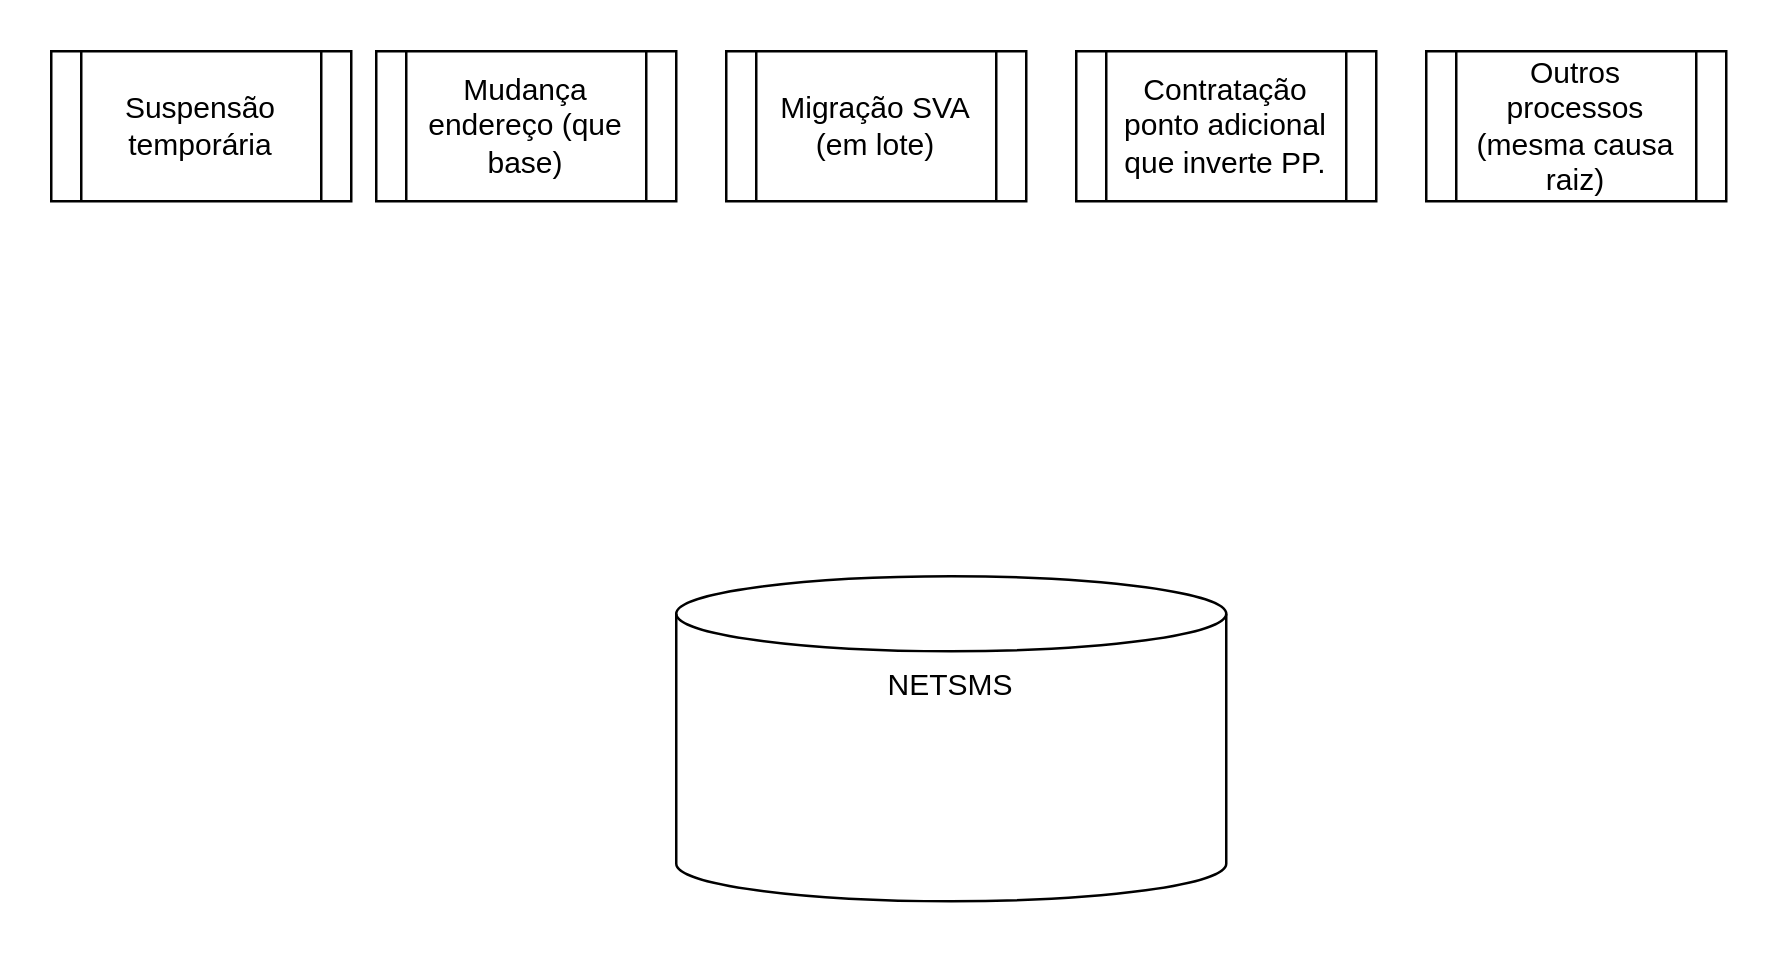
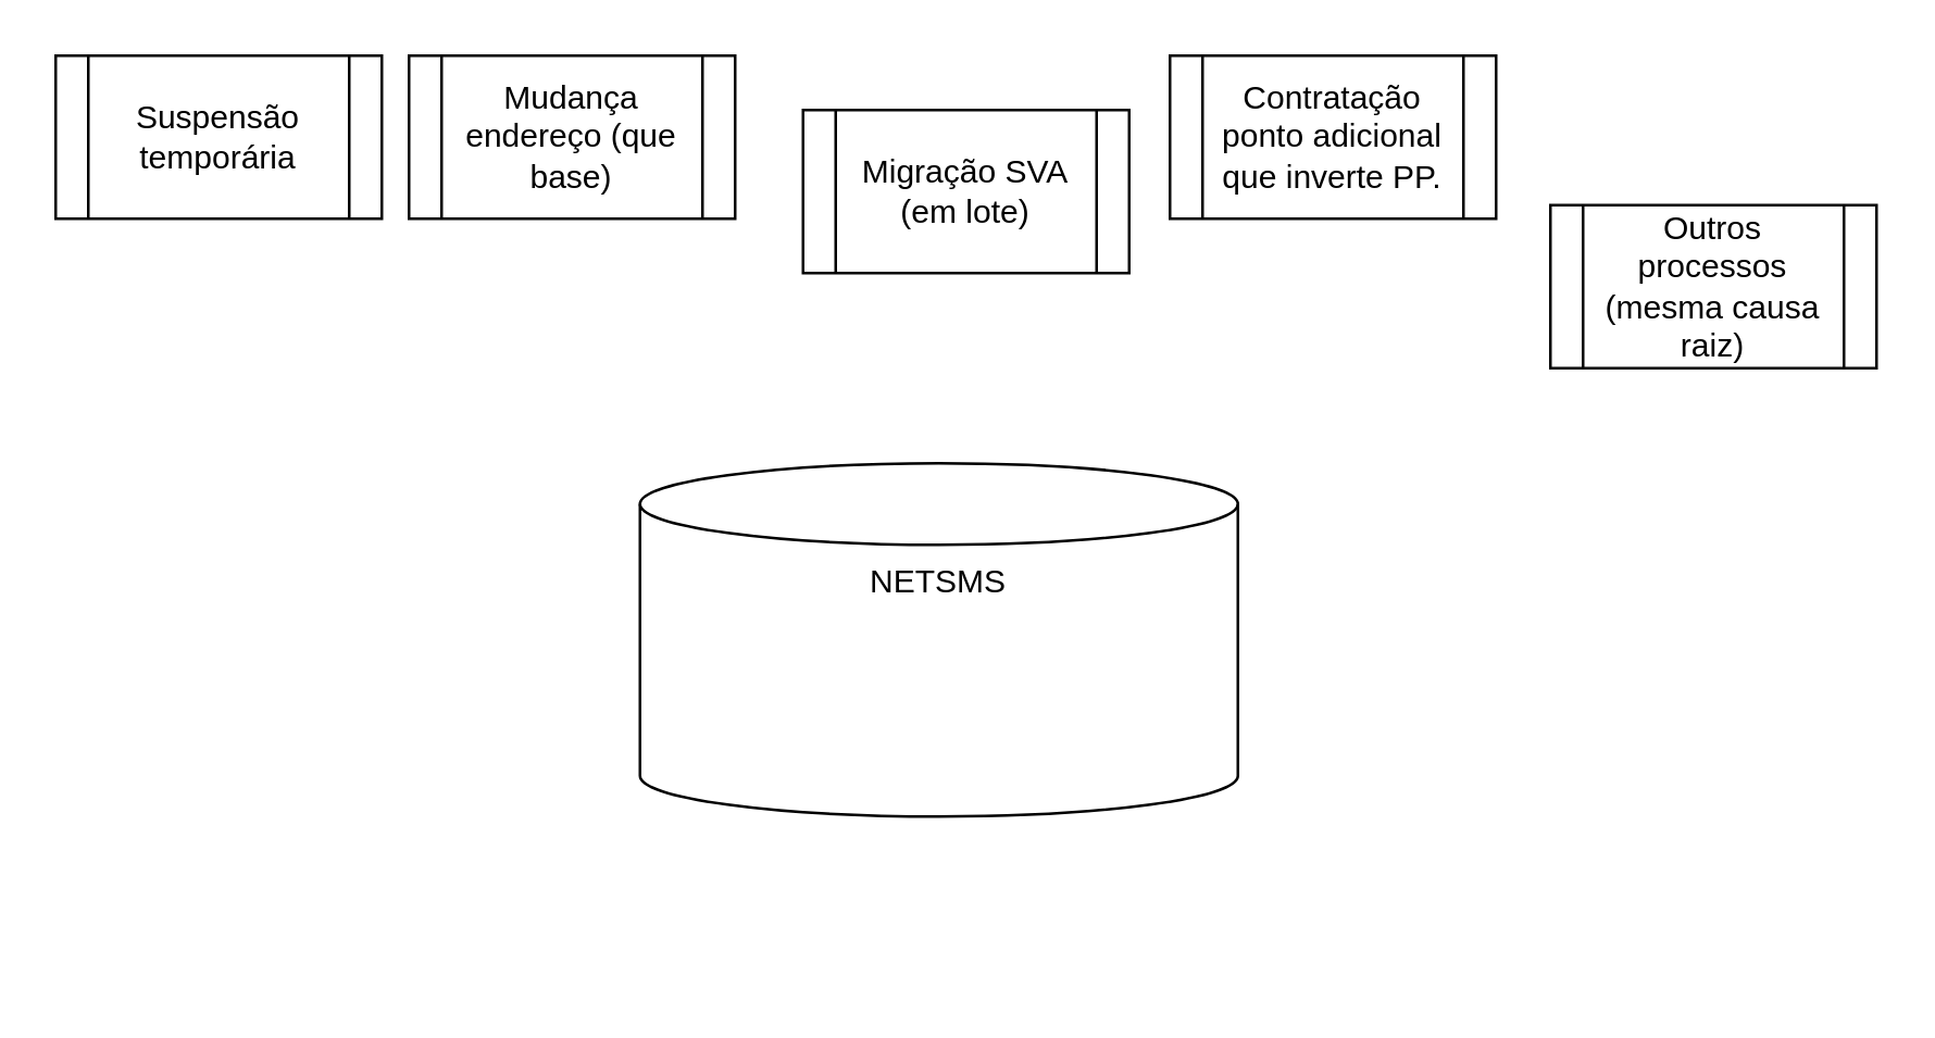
  <mxCell id="0" />
  <mxCell id="1" parent="0" />
- <mxCell id="2" value="NETSMS" style="shape=cylinder3;whiteSpace=wrap;html=1;boundedLbl=1;backgroundOutline=1;size=15;verticalAlign=top;" vertex="1" parent="1"><mxGeometry x="270" y="230" width="220" height="130" as="geometry" /></mxCell>
+ <mxCell id="2" value="NETSMS" style="shape=cylinder3;whiteSpace=wrap;html=1;boundedLbl=1;backgroundOutline=1;size=15;verticalAlign=top;" vertex="1" parent="1"><mxGeometry x="235" y="170" width="220" height="130" as="geometry" /></mxCell>
  <mxCell id="3" value="Suspensão temporária" style="shape=process;whiteSpace=wrap;html=1;backgroundOutline=1;" vertex="1" parent="1"><mxGeometry x="20" y="20" width="120" height="60" as="geometry" /></mxCell>
  <mxCell id="4" value="Mudança endereço (que base)" style="shape=process;whiteSpace=wrap;html=1;backgroundOutline=1;" vertex="1" parent="1"><mxGeometry x="150" y="20" width="120" height="60" as="geometry" /></mxCell>
- <mxCell id="5" value="Migração SVA (em lote)" style="shape=process;whiteSpace=wrap;html=1;backgroundOutline=1;" vertex="1" parent="1"><mxGeometry x="290" y="20" width="120" height="60" as="geometry" /></mxCell>
+ <mxCell id="5" value="Migração SVA (em lote)" style="shape=process;whiteSpace=wrap;html=1;backgroundOutline=1;" vertex="1" parent="1"><mxGeometry x="295" y="40" width="120" height="60" as="geometry" /></mxCell>
  <mxCell id="6" value="Contratação ponto adicional que inverte PP." style="shape=process;whiteSpace=wrap;html=1;backgroundOutline=1;" vertex="1" parent="1"><mxGeometry x="430" y="20" width="120" height="60" as="geometry" /></mxCell>
- <mxCell id="7" value="Outros processos (mesma causa raiz)" style="shape=process;whiteSpace=wrap;html=1;backgroundOutline=1;" vertex="1" parent="1"><mxGeometry x="570" y="20" width="120" height="60" as="geometry" /></mxCell>
+ <mxCell id="7" value="Outros processos (mesma causa raiz)" style="shape=process;whiteSpace=wrap;html=1;backgroundOutline=1;" vertex="1" parent="1"><mxGeometry x="570" y="75" width="120" height="60" as="geometry" /></mxCell>
